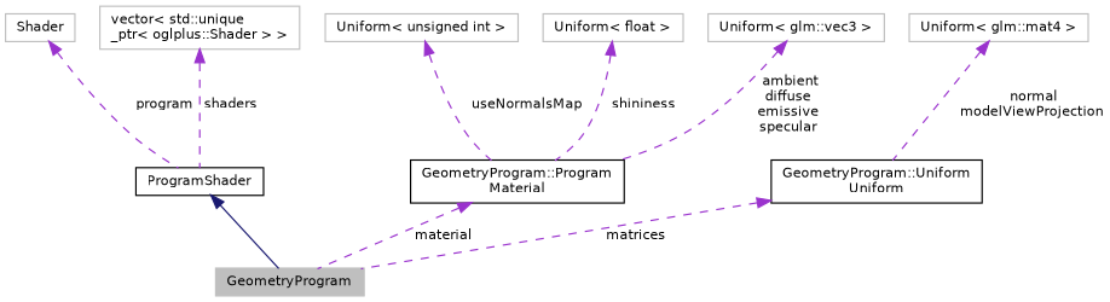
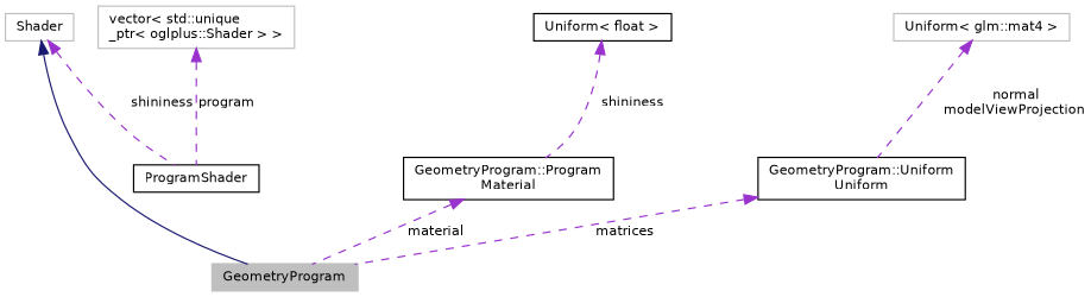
  digraph {
    rankdir=TB
    node [color=grey75 fillcolor=white fontname=Helvetica fontsize=10 shape=record style=filled]
    edge [color=darkorchid3 dir=back fontname=Helvetica fontsize=10 labelfontname=Helvetica labelfontsize=10 style=dashed]
    n1 [fillcolor=grey75 fontcolor=black height=0.2 label=GeometryProgram width=0.4]
    n2 [color=black height=0.2 label=ProgramShader width=0.4]
    n3 [height=0.2 label=Shader width=0.4]
    n4 [height=0.2 label="vector\< std::unique\l_ptr\< oglplus::Shader \> \>" width=0.4]
    n5 [color=black height=0.2 label="GeometryProgram::Program\lMaterial" width=0.4]
-   n6 [height=0.2 label="Uniform\< unsigned int \>" width=0.4]
-   n7 [height=0.2 label="Uniform\< float \>" width=0.4]
-   n8 [height=0.2 label="Uniform\< glm::vec3 \>" width=0.4]
+   n7 [color=black height=0.2 label="Uniform\< float \>" width=0.4]
    n9 [color=black height=0.2 label="GeometryProgram::Uniform\lUniform" width=0.4]
    n10 [height=0.2 label="Uniform\< glm::mat4 \>" width=0.4]
-   n2 -> n1 [color=midnightblue style=solid]
-   n3 -> n2 [label=" program"]
-   n4 -> n2 [label=" shaders"]
+   n3 -> n1 [color=midnightblue style=solid]
+   n3 -> n2 [label=" shininess"]
+   n4 -> n2 [label=" program"]
    n5 -> n1 [label=" material"]
-   n6 -> n5 [label=" useNormalsMap"]
    n7 -> n5 [label=" shininess"]
-   n8 -> n5 [label=" ambient\ndiffuse\nemissive\nspecular"]
    n9 -> n1 [label=" matrices"]
    n10 -> n9 [label=" normal\nmodelViewProjection"]
  }
